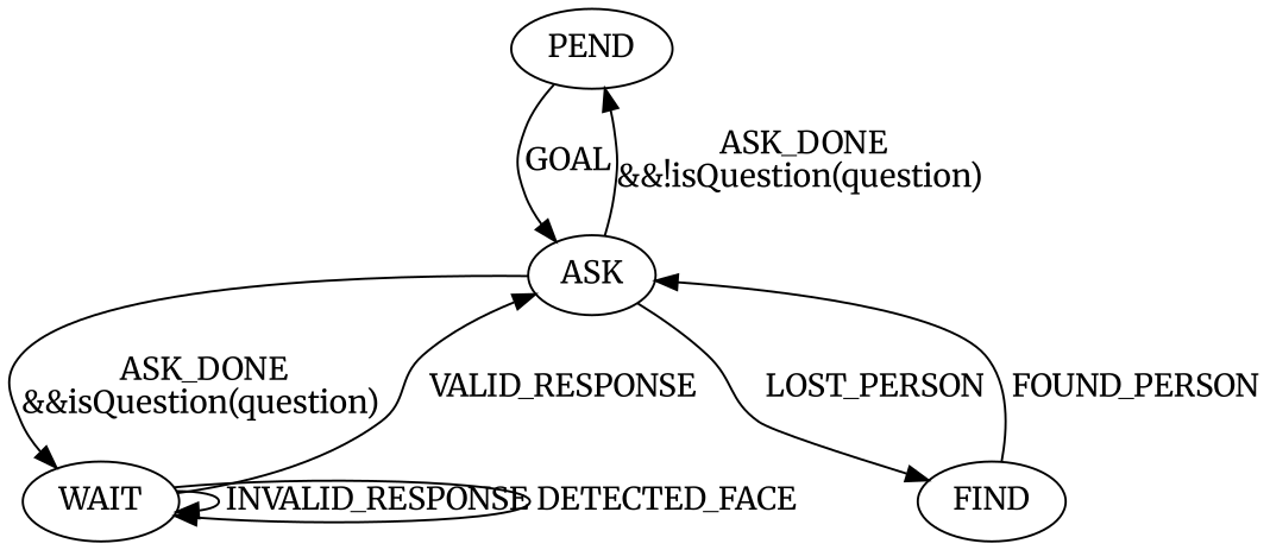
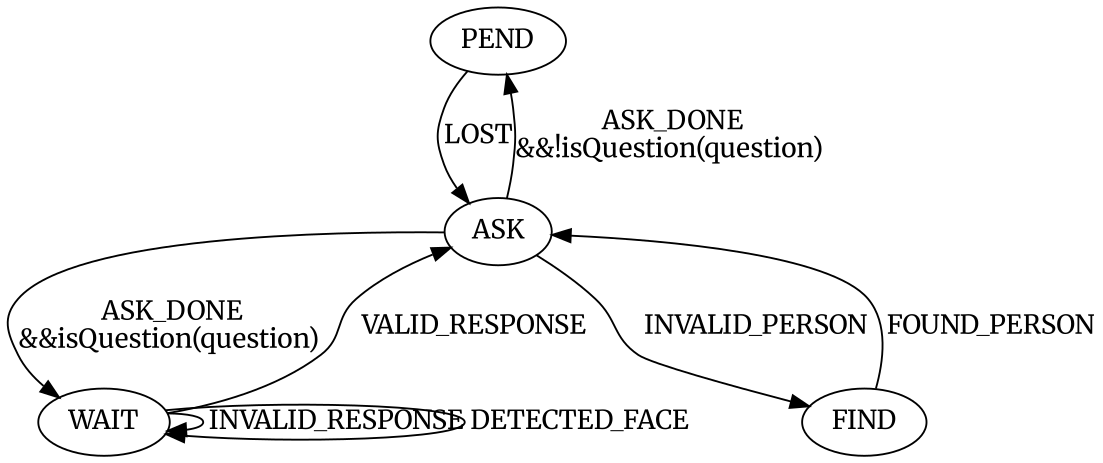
  digraph {
    fontname=Merriweather
    node [fontname=Merriweather]
    edge [margin=10 minlen=1 fontname=Merriweather]
    PEND
    ASK
    WAIT
    FIND
-   PEND -> ASK [label=GOAL]
+   PEND -> ASK [label=LOST]
    ASK -> PEND [label=" ASK_DONE\n&&!isQuestion(question)"]
    ASK -> WAIT [label=" ASK_DONE\n&&isQuestion(question)"]
-   ASK -> FIND [label=" LOST_PERSON"]
+   ASK -> FIND [label=" INVALID_PERSON"]
    WAIT -> ASK [label=" VALID_RESPONSE"]
    WAIT -> WAIT [label=" INVALID_RESPONSE"]
    WAIT -> WAIT [label=" DETECTED_FACE"]
    FIND -> ASK [label=" FOUND_PERSON"]
  }
